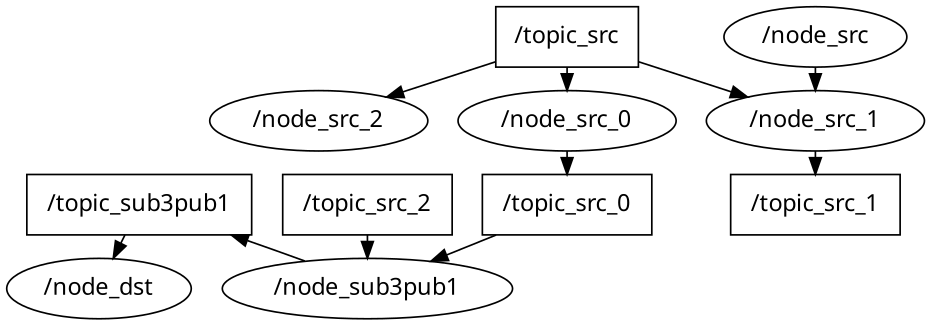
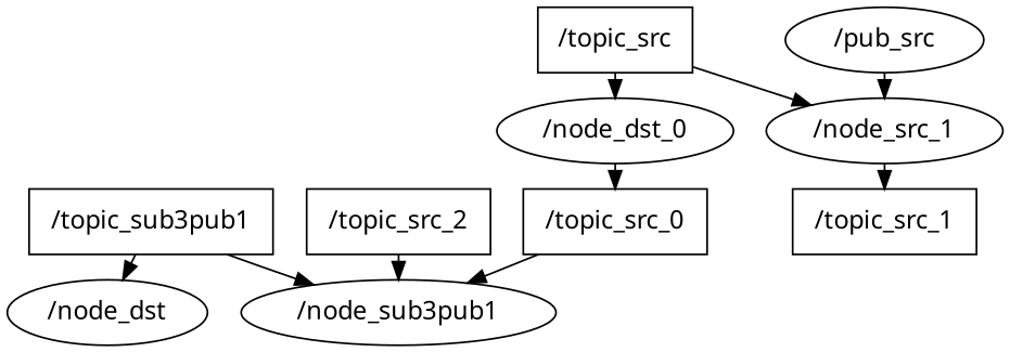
  digraph {
    compound=True
    fontname="Noto Sans"
    rank=same
    rankdir=TB
    ranksep=0.2
    node [fontname="Noto Sans" shape=ellipse]
    edge [fontname="Noto Sans" penwidth=1]
    n1 [height=0.5 label="/topic_sub3pub1" shape=box width=1.8611]
    n2 [height=0.5 label="/node_dst" width=1.5346]
    n3 [height=0.5 label="/topic_src_2" shape=box width=1.4028]
    n4 [height=0.5 label="/node_sub3pub1" width=2.4012]
    n5 [height=0.5 label="/topic_src" shape=box width=1.1806]
-   n6 [height=0.5 label="/node_src_2" width=1.8054]
    n7 [height=0.5 label="/node_src_1" width=1.8054]
-   n8 [height=0.5 label="/node_src_0" width=1.8054]
+   n8 [height=0.5 label="/node_dst_0" width=1.8054]
    n9 [height=0.5 label="/topic_src_1" shape=box width=1.4028]
    n10 [height=0.5 label="/topic_src_0" shape=box width=1.4028]
-   n11 [height=0.5 label="/node_src" width=1.5165]
+   n11 [height=0.5 label="/pub_src" width=1.5165]
    n1 -> n2
    n3 -> n4
-   n4 -> n1
-   n5 -> n6
+   n1 -> n4
    n5 -> n7
    n5 -> n8
    n7 -> n9
    n8 -> n10
    n10 -> n4
    n11 -> n7
  }
